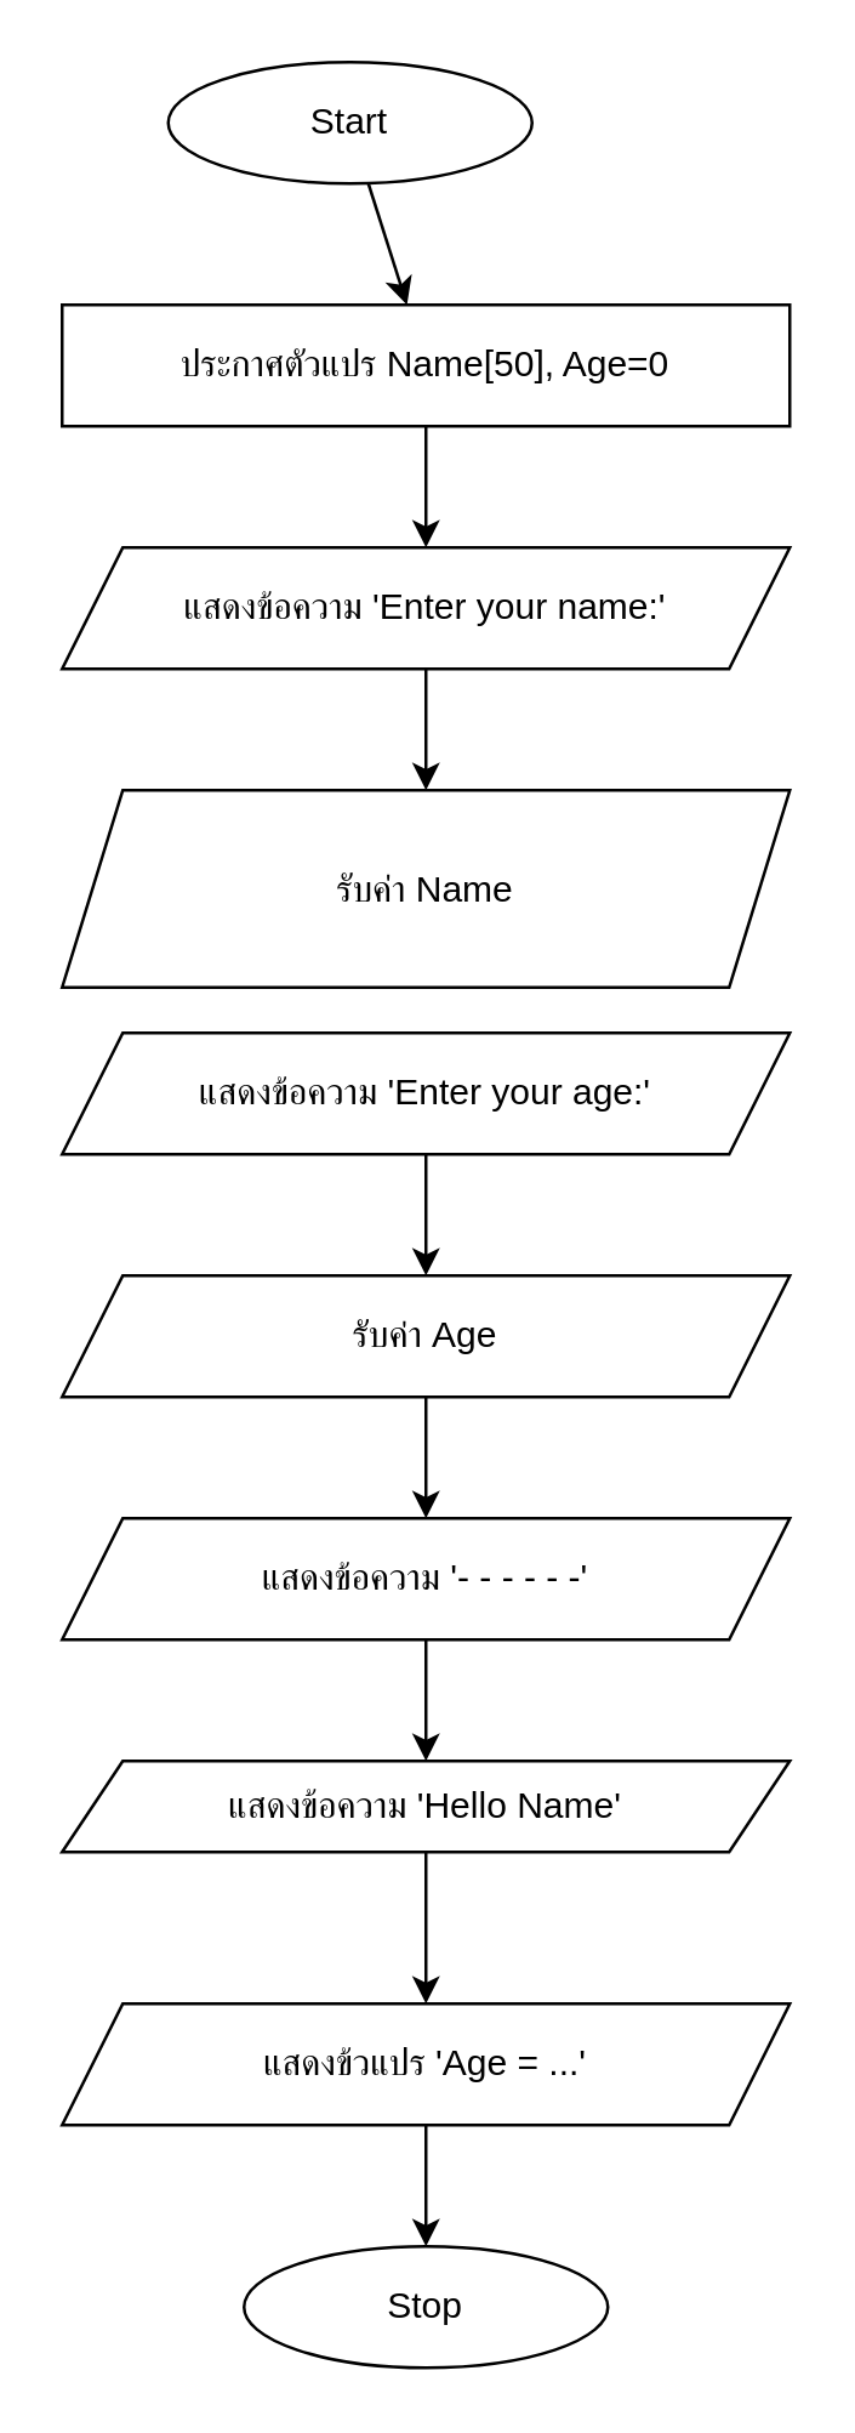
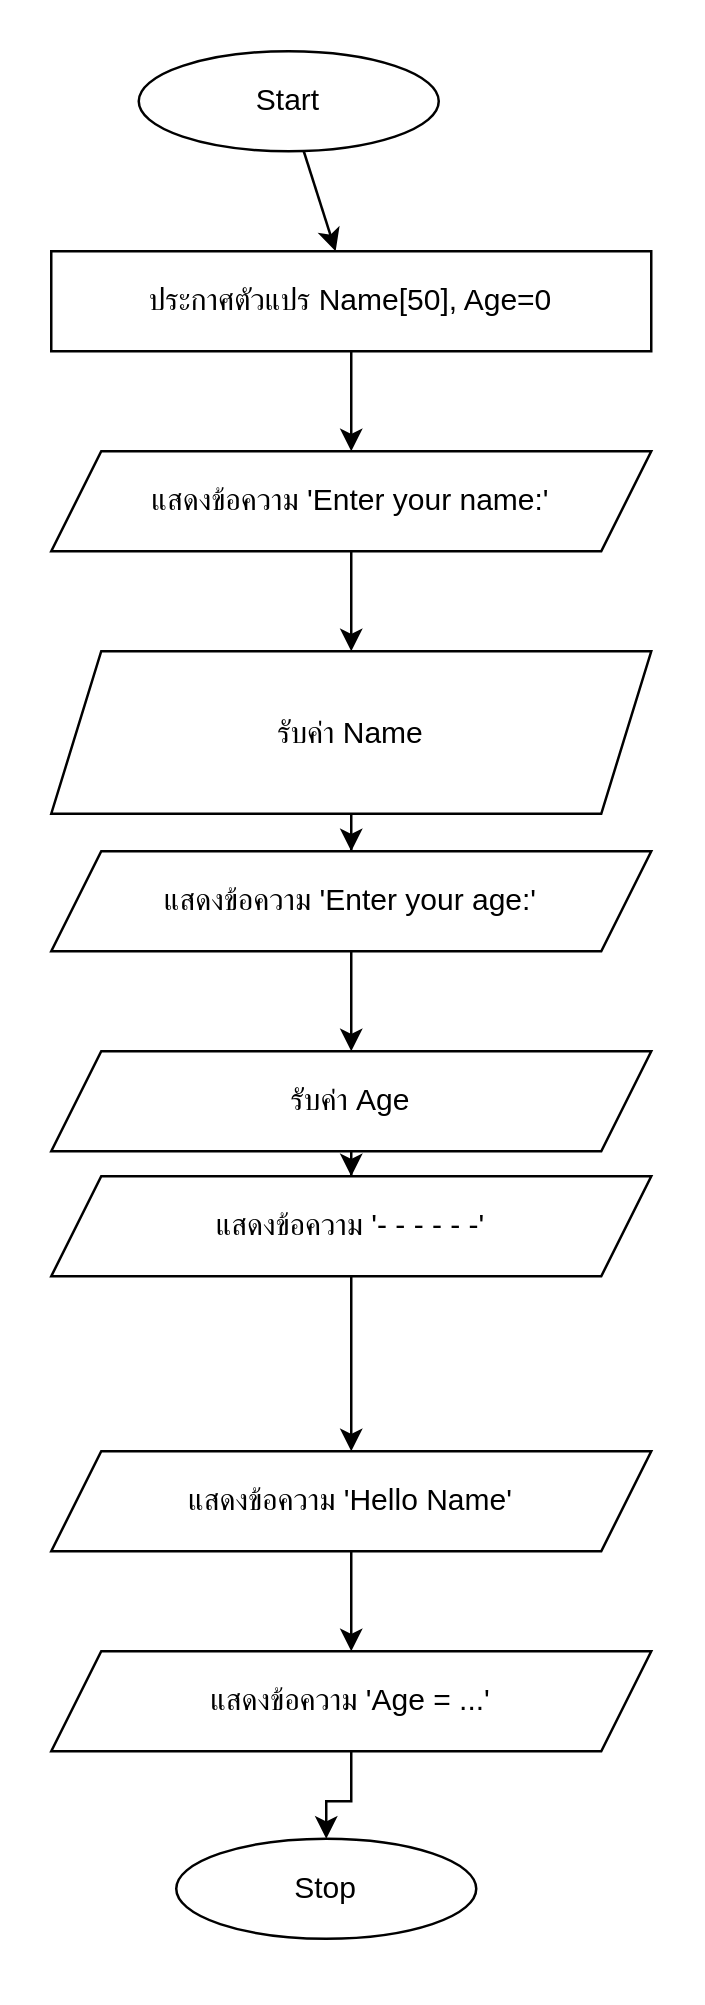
  <mxCell id="0" />
  <mxCell id="1" parent="0" />
  <mxCell id="2" value="Start" style="ellipse;whiteSpace=wrap;html=1;" parent="1" vertex="1"><mxGeometry x="55" y="20" width="120" height="40" as="geometry" /></mxCell>
  <mxCell id="3" style="edgeStyle=orthogonalEdgeStyle;rounded=0;orthogonalLoop=1;jettySize=auto;html=1;entryX=0.5;entryY=0;entryDx=0;entryDy=0;" edge="1" parent="1" source="4" target="7"><mxGeometry relative="1" as="geometry" /></mxCell>
  <mxCell id="4" value="ประกาศตัวแปร Name[50], Age=0" style="rectangle;whiteSpace=wrap;html=1;" parent="1" vertex="1"><mxGeometry x="20" y="100" width="240" height="40" as="geometry" /></mxCell>
  <mxCell id="5" edge="1" parent="1" source="2" target="4"><mxGeometry relative="1" as="geometry" /></mxCell>
  <mxCell id="6" style="edgeStyle=orthogonalEdgeStyle;rounded=0;orthogonalLoop=1;jettySize=auto;html=1;entryX=0.5;entryY=0;entryDx=0;entryDy=0;" edge="1" parent="1" source="7" target="9"><mxGeometry relative="1" as="geometry" /></mxCell>
  <mxCell id="7" value="แสดงข้อความ 'Enter your name:'" style="shape=parallelogram;perimeter=parallelogramPerimeter;whiteSpace=wrap;html=1;fixedSize=1;" vertex="1" parent="1"><mxGeometry x="20" y="180" width="240" height="40" as="geometry" /></mxCell>
+ <mxCell id="8" style="edgeStyle=orthogonalEdgeStyle;rounded=0;orthogonalLoop=1;jettySize=auto;html=1;entryX=0.5;entryY=0;entryDx=0;entryDy=0;" edge="1" parent="1" source="9" target="11"><mxGeometry relative="1" as="geometry" /></mxCell>
  <mxCell id="9" value="รับค่า Name" style="shape=parallelogram;perimeter=parallelogramPerimeter;whiteSpace=wrap;html=1;fixedSize=1;" vertex="1" parent="1"><mxGeometry x="20" y="260" width="240" height="65" as="geometry" /></mxCell>
  <mxCell id="10" style="edgeStyle=orthogonalEdgeStyle;rounded=0;orthogonalLoop=1;jettySize=auto;html=1;entryX=0.5;entryY=0;entryDx=0;entryDy=0;" edge="1" parent="1" source="11" target="13"><mxGeometry relative="1" as="geometry" /></mxCell>
  <mxCell id="11" value="แสดงข้อความ 'Enter your age:'" style="shape=parallelogram;perimeter=parallelogramPerimeter;whiteSpace=wrap;html=1;fixedSize=1;" vertex="1" parent="1"><mxGeometry x="20" y="340" width="240" height="40" as="geometry" /></mxCell>
  <mxCell id="12" style="edgeStyle=orthogonalEdgeStyle;rounded=0;orthogonalLoop=1;jettySize=auto;html=1;entryX=0.5;entryY=0;entryDx=0;entryDy=0;" edge="1" parent="1" source="13" target="15"><mxGeometry relative="1" as="geometry" /></mxCell>
  <mxCell id="13" value="รับค่า Age" style="shape=parallelogram;perimeter=parallelogramPerimeter;whiteSpace=wrap;html=1;fixedSize=1;" vertex="1" parent="1"><mxGeometry x="20" y="420" width="240" height="40" as="geometry" /></mxCell>
  <mxCell id="14" value="" style="edgeStyle=orthogonalEdgeStyle;rounded=0;orthogonalLoop=1;jettySize=auto;html=1;" edge="1" parent="1" source="15" target="17"><mxGeometry relative="1" as="geometry" /></mxCell>
- <mxCell id="15" value="แสดงข้อความ '- - - - - -'" style="shape=parallelogram;perimeter=parallelogramPerimeter;whiteSpace=wrap;html=1;fixedSize=1;" vertex="1" parent="1"><mxGeometry x="20" y="500" width="240" height="40" as="geometry" /></mxCell>
+ <mxCell id="15" value="แสดงข้อความ '- - - - - -'" style="shape=parallelogram;perimeter=parallelogramPerimeter;whiteSpace=wrap;html=1;fixedSize=1;" vertex="1" parent="1"><mxGeometry x="20" y="470" width="240" height="40" as="geometry" /></mxCell>
  <mxCell id="16" value="" style="edgeStyle=orthogonalEdgeStyle;rounded=0;orthogonalLoop=1;jettySize=auto;html=1;" edge="1" parent="1" source="17" target="19"><mxGeometry relative="1" as="geometry" /></mxCell>
- <mxCell id="17" value="แสดงข้อความ 'Hello Name'" style="shape=parallelogram;perimeter=parallelogramPerimeter;whiteSpace=wrap;html=1;fixedSize=1;" vertex="1" parent="1"><mxGeometry x="20" y="580" width="240" height="30" as="geometry" /></mxCell>
+ <mxCell id="17" value="แสดงข้อความ 'Hello Name'" style="shape=parallelogram;perimeter=parallelogramPerimeter;whiteSpace=wrap;html=1;fixedSize=1;" vertex="1" parent="1"><mxGeometry x="20" y="580" width="240" height="40" as="geometry" /></mxCell>
  <mxCell id="18" value="" style="edgeStyle=orthogonalEdgeStyle;rounded=0;orthogonalLoop=1;jettySize=auto;html=1;" edge="1" parent="1" source="19" target="20"><mxGeometry relative="1" as="geometry" /></mxCell>
- <mxCell id="19" value="แสดงข้วแปร 'Age = ...'" style="shape=parallelogram;perimeter=parallelogramPerimeter;whiteSpace=wrap;html=1;fixedSize=1;" vertex="1" parent="1"><mxGeometry x="20" y="660" width="240" height="40" as="geometry" /></mxCell>
- <mxCell id="20" value="Stop" style="ellipse;whiteSpace=wrap;html=1;" vertex="1" parent="1"><mxGeometry x="80" y="740" width="120" height="40" as="geometry" /></mxCell>
+ <mxCell id="19" value="แสดงข้อความ 'Age = ...'" style="shape=parallelogram;perimeter=parallelogramPerimeter;whiteSpace=wrap;html=1;fixedSize=1;" vertex="1" parent="1"><mxGeometry x="20" y="660" width="240" height="40" as="geometry" /></mxCell>
+ <mxCell id="20" value="Stop" style="ellipse;whiteSpace=wrap;html=1;" vertex="1" parent="1"><mxGeometry x="70" y="735" width="120" height="40" as="geometry" /></mxCell>
